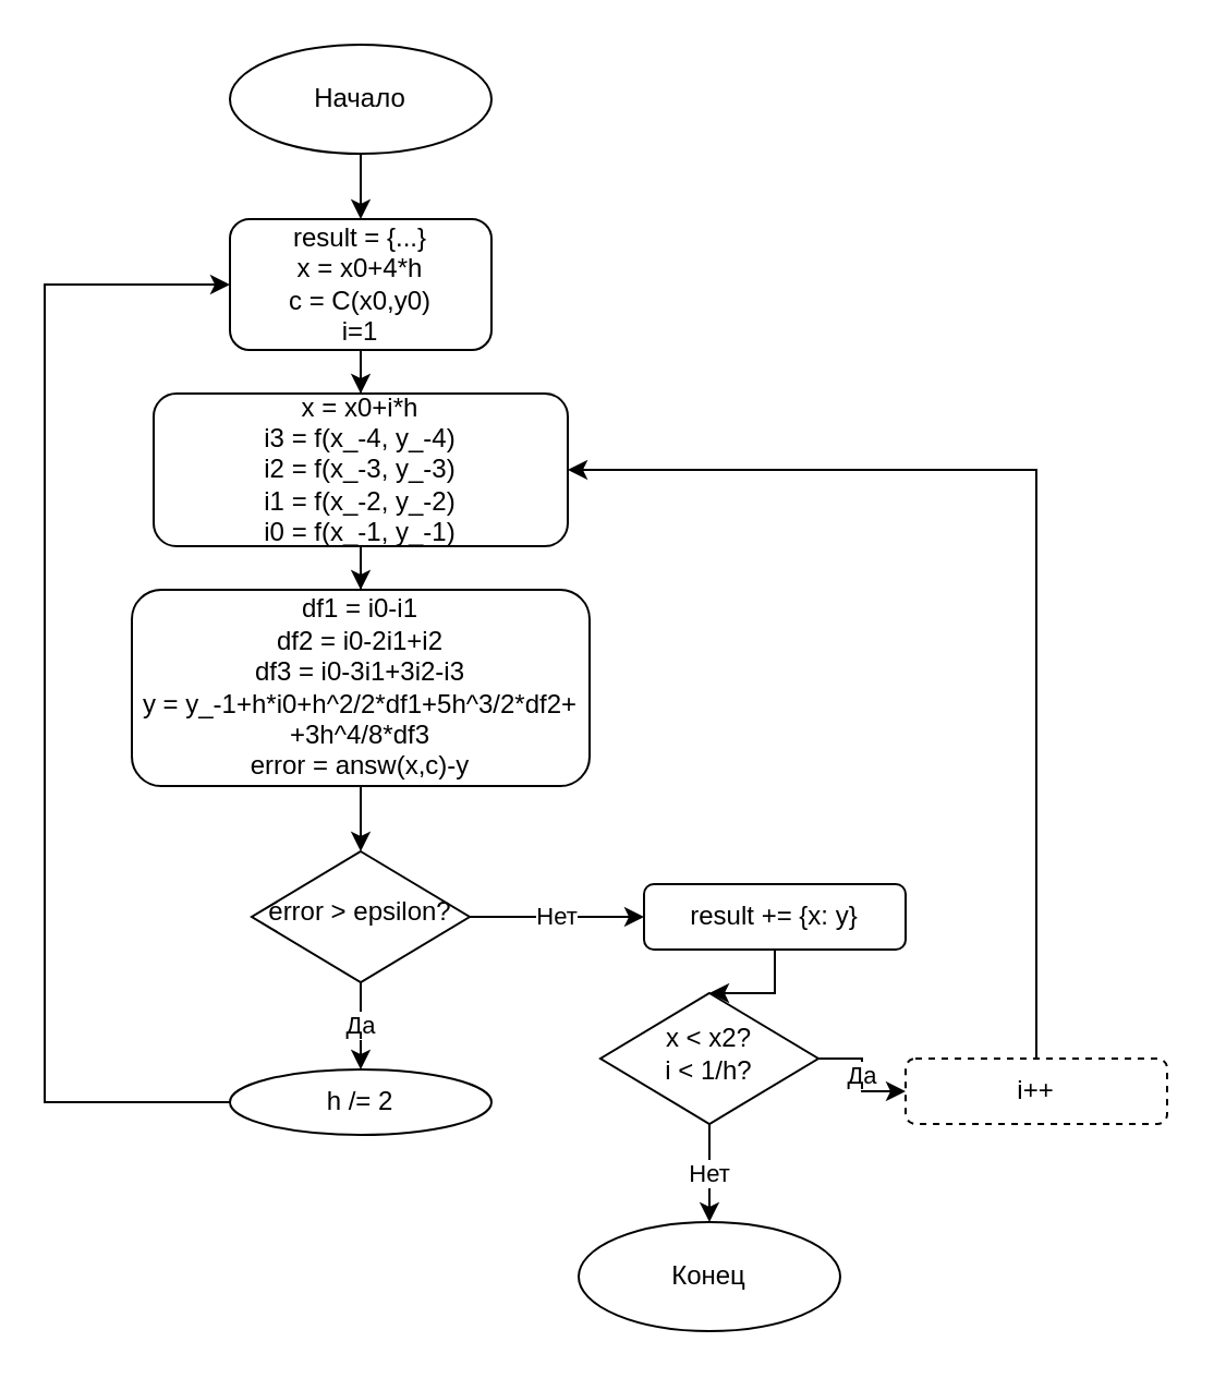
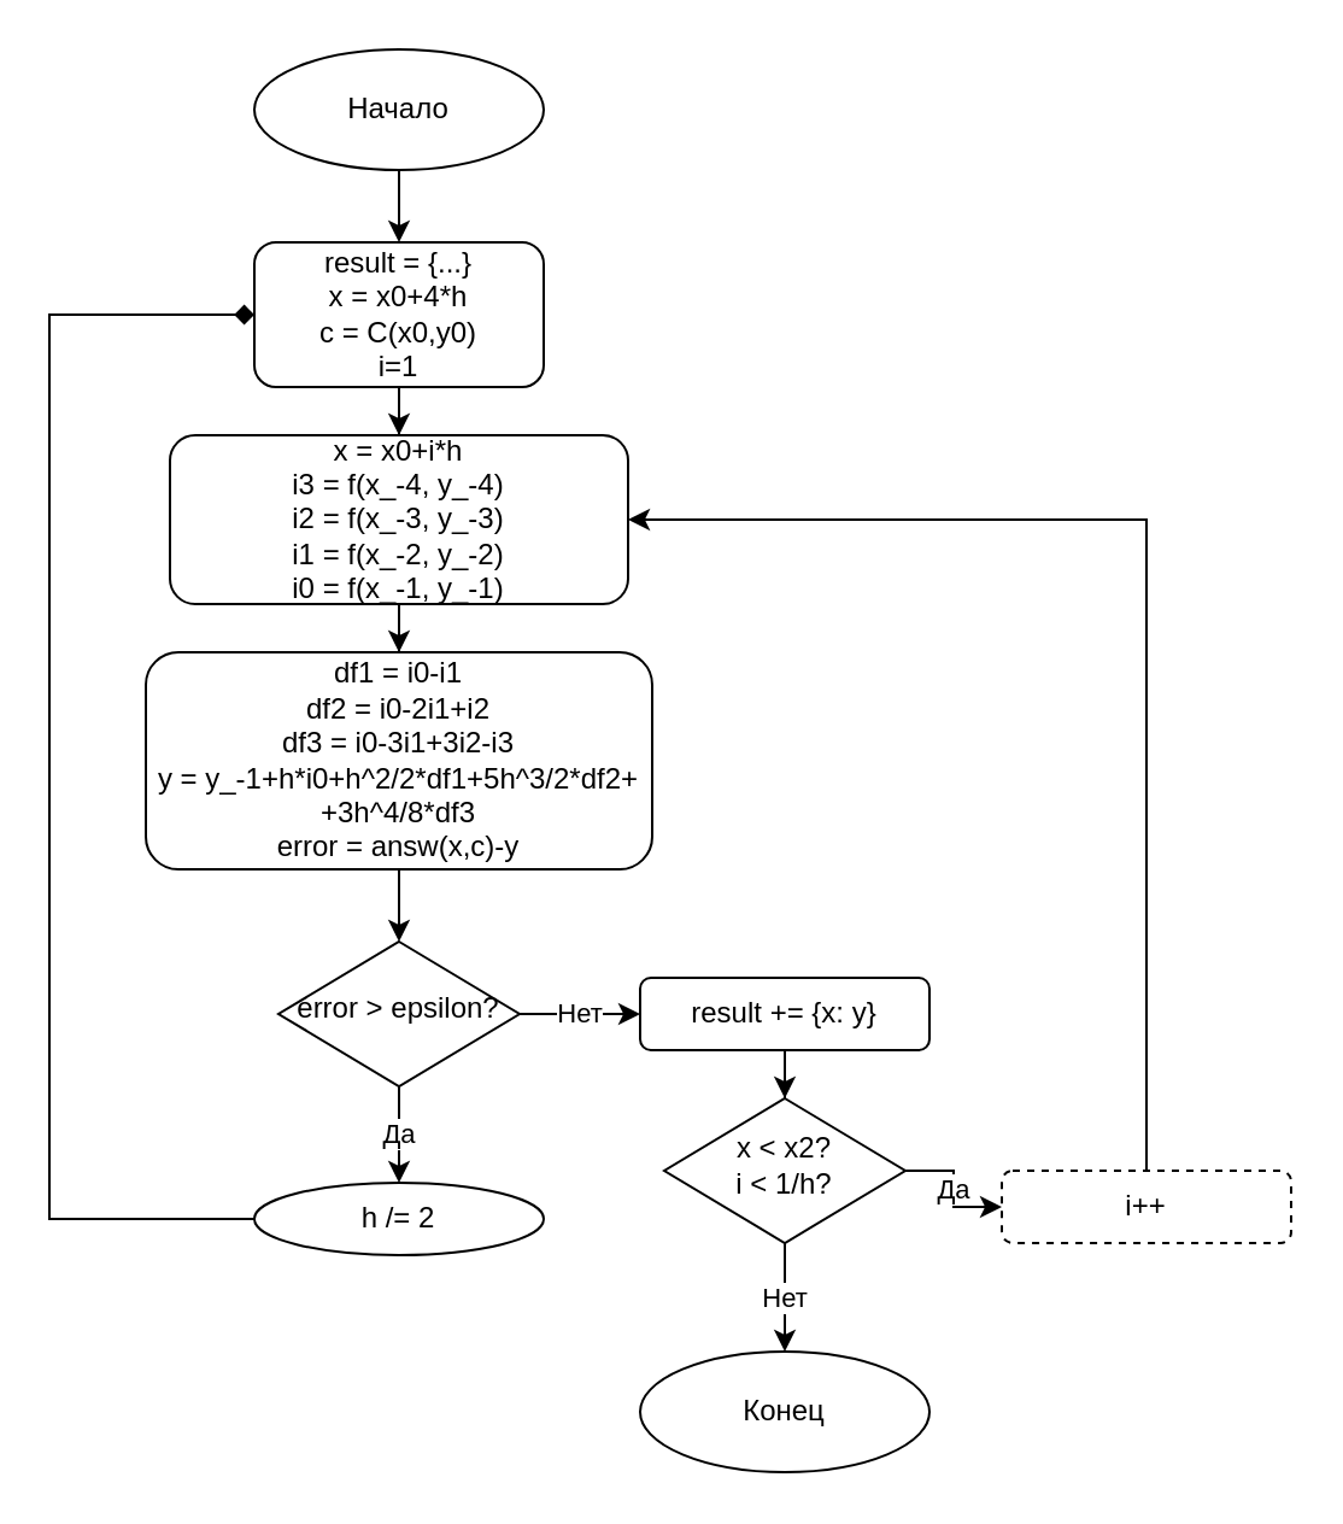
  <mxCell id="0" />
  <mxCell id="1" parent="0" />
  <mxCell id="2" style="edgeStyle=orthogonalEdgeStyle;rounded=0;orthogonalLoop=1;jettySize=auto;html=1;entryX=0.5;entryY=0;entryDx=0;entryDy=0;" edge="1" parent="1" source="3" target="10"><mxGeometry relative="1" as="geometry" /></mxCell>
  <mxCell id="3" value="result = {...}&lt;div&gt;x = x0+4*h&lt;/div&gt;&lt;div&gt;c = C(x0,y0)&lt;/div&gt;&lt;div&gt;i=1&lt;/div&gt;" style="rounded=1;whiteSpace=wrap;html=1;fontSize=12;glass=0;strokeWidth=1;shadow=0;" parent="1" vertex="1"><mxGeometry x="105" y="100" width="120" height="60" as="geometry" /></mxCell>
  <mxCell id="4" value="Да" style="edgeStyle=orthogonalEdgeStyle;rounded=0;orthogonalLoop=1;jettySize=auto;html=1;entryX=0.5;entryY=0;entryDx=0;entryDy=0;" edge="1" parent="1" source="6" target="14"><mxGeometry relative="1" as="geometry" /></mxCell>
  <mxCell id="5" value="Нет" style="edgeStyle=orthogonalEdgeStyle;rounded=0;orthogonalLoop=1;jettySize=auto;html=1;entryX=0;entryY=0.5;entryDx=0;entryDy=0;" edge="1" parent="1" source="6" target="22"><mxGeometry relative="1" as="geometry" /></mxCell>
  <mxCell id="6" value="error &amp;gt; epsilon?" style="rhombus;whiteSpace=wrap;html=1;shadow=0;fontFamily=Helvetica;fontSize=12;align=center;strokeWidth=1;spacing=6;spacingTop=-4;" parent="1" vertex="1"><mxGeometry x="115" y="390" width="100" height="60" as="geometry" /></mxCell>
  <mxCell id="7" style="edgeStyle=orthogonalEdgeStyle;rounded=0;orthogonalLoop=1;jettySize=auto;html=1;entryX=0.5;entryY=0;entryDx=0;entryDy=0;" edge="1" parent="1" source="8" target="3"><mxGeometry relative="1" as="geometry" /></mxCell>
  <mxCell id="8" value="Начало" style="ellipse;whiteSpace=wrap;html=1;" vertex="1" parent="1"><mxGeometry x="105" y="20" width="120" height="50" as="geometry" /></mxCell>
  <mxCell id="9" style="edgeStyle=orthogonalEdgeStyle;rounded=0;orthogonalLoop=1;jettySize=auto;html=1;entryX=0.5;entryY=0;entryDx=0;entryDy=0;" edge="1" parent="1" source="10" target="12"><mxGeometry relative="1" as="geometry" /></mxCell>
  <mxCell id="10" value="&lt;div&gt;x = x0+i*h&lt;/div&gt;&lt;div&gt;i3 = f(x_-4, y_-4)&lt;/div&gt;&lt;div&gt;i2 = f(x_-3, y_-3)&lt;br&gt;&lt;/div&gt;&lt;div&gt;i1 = f(x_-2, y_-2)&lt;br&gt;&lt;/div&gt;&lt;div&gt;i0 = f(x_-1, y_-1)&lt;br&gt;&lt;/div&gt;" style="rounded=1;whiteSpace=wrap;html=1;fontSize=12;glass=0;strokeWidth=1;shadow=0;" vertex="1" parent="1"><mxGeometry x="70" y="180" width="190" height="70" as="geometry" /></mxCell>
  <mxCell id="11" style="edgeStyle=orthogonalEdgeStyle;rounded=0;orthogonalLoop=1;jettySize=auto;html=1;entryX=0.5;entryY=0;entryDx=0;entryDy=0;" edge="1" parent="1" source="12" target="6"><mxGeometry relative="1" as="geometry" /></mxCell>
  <mxCell id="12" value="df1 = i0-i1&lt;div&gt;df2 = i0-2i1+i2&lt;/div&gt;&lt;div&gt;df3 = i0-3i1+3i2-i3&lt;/div&gt;&lt;div&gt;y = y_-1+h*i0+h^2/2*df1+5h^3/2*df2+&lt;/div&gt;&lt;div&gt;+3h^4/8*df3&lt;/div&gt;&lt;div&gt;error = answ(x,c)-y&lt;/div&gt;" style="rounded=1;whiteSpace=wrap;html=1;fontSize=12;glass=0;strokeWidth=1;shadow=0;" vertex="1" parent="1"><mxGeometry x="60" y="270" width="210" height="90" as="geometry" /></mxCell>
- <mxCell id="13" style="edgeStyle=orthogonalEdgeStyle;rounded=0;orthogonalLoop=1;jettySize=auto;html=1;entryX=0;entryY=0.5;entryDx=0;entryDy=0;" edge="1" parent="1" source="14" target="3"><mxGeometry relative="1" as="geometry"><Array as="points"><mxPoint x="20" y="505" /><mxPoint x="20" y="130" /></Array></mxGeometry></mxCell>
+ <mxCell id="13" style="edgeStyle=orthogonalEdgeStyle;rounded=0;orthogonalLoop=1;jettySize=auto;html=1;entryX=0;entryY=0.5;entryDx=0;entryDy=0;endArrow=diamond;" edge="1" parent="1" source="14" target="3"><mxGeometry relative="1" as="geometry"><Array as="points"><mxPoint x="20" y="505" /><mxPoint x="20" y="130" /></Array></mxGeometry></mxCell>
  <mxCell id="14" value="h /= 2" style="ellipse;whiteSpace=wrap;html=1;fontSize=12;glass=0;strokeWidth=1;shadow=0;" vertex="1" parent="1"><mxGeometry x="105" y="490" width="120" height="30" as="geometry" /></mxCell>
  <mxCell id="15" value="Да" style="edgeStyle=orthogonalEdgeStyle;rounded=0;orthogonalLoop=1;jettySize=auto;html=1;" edge="1" parent="1" source="17" target="19"><mxGeometry relative="1" as="geometry" /></mxCell>
  <mxCell id="16" value="Нет" style="edgeStyle=orthogonalEdgeStyle;rounded=0;orthogonalLoop=1;jettySize=auto;html=1;entryX=0.5;entryY=0;entryDx=0;entryDy=0;" edge="1" parent="1" source="17" target="20"><mxGeometry relative="1" as="geometry" /></mxCell>
  <mxCell id="17" value="x &amp;lt; x2?&lt;div&gt;i &amp;lt; 1/h?&lt;/div&gt;" style="rhombus;whiteSpace=wrap;html=1;shadow=0;fontFamily=Helvetica;fontSize=12;align=center;strokeWidth=1;spacing=6;spacingTop=-4;" vertex="1" parent="1"><mxGeometry x="275" y="455" width="100" height="60" as="geometry" /></mxCell>
  <mxCell id="18" style="edgeStyle=orthogonalEdgeStyle;rounded=0;orthogonalLoop=1;jettySize=auto;html=1;entryX=1;entryY=0.5;entryDx=0;entryDy=0;" edge="1" parent="1" source="19" target="10"><mxGeometry relative="1" as="geometry"><Array as="points"><mxPoint x="475" y="215" /></Array></mxGeometry></mxCell>
  <mxCell id="19" value="i++" style="rounded=1;whiteSpace=wrap;html=1;fontSize=12;glass=0;strokeWidth=1;shadow=0;dashed=1;" vertex="1" parent="1"><mxGeometry x="415" y="485" width="120" height="30" as="geometry" /></mxCell>
  <mxCell id="20" value="Конец" style="ellipse;whiteSpace=wrap;html=1;" vertex="1" parent="1"><mxGeometry x="265" y="560" width="120" height="50" as="geometry" /></mxCell>
  <mxCell id="21" style="edgeStyle=orthogonalEdgeStyle;rounded=0;orthogonalLoop=1;jettySize=auto;html=1;entryX=0.5;entryY=0;entryDx=0;entryDy=0;" edge="1" parent="1" source="22" target="17"><mxGeometry relative="1" as="geometry" /></mxCell>
- <mxCell id="22" value="result += {x: y}" style="rounded=1;whiteSpace=wrap;html=1;fontSize=12;glass=0;strokeWidth=1;shadow=0;" vertex="1" parent="1"><mxGeometry x="295" y="405" width="120" height="30" as="geometry" /></mxCell>
+ <mxCell id="22" value="result += {x: y}" style="rounded=1;whiteSpace=wrap;html=1;fontSize=12;glass=0;strokeWidth=1;shadow=0;" vertex="1" parent="1"><mxGeometry x="265" y="405" width="120" height="30" as="geometry" /></mxCell>
